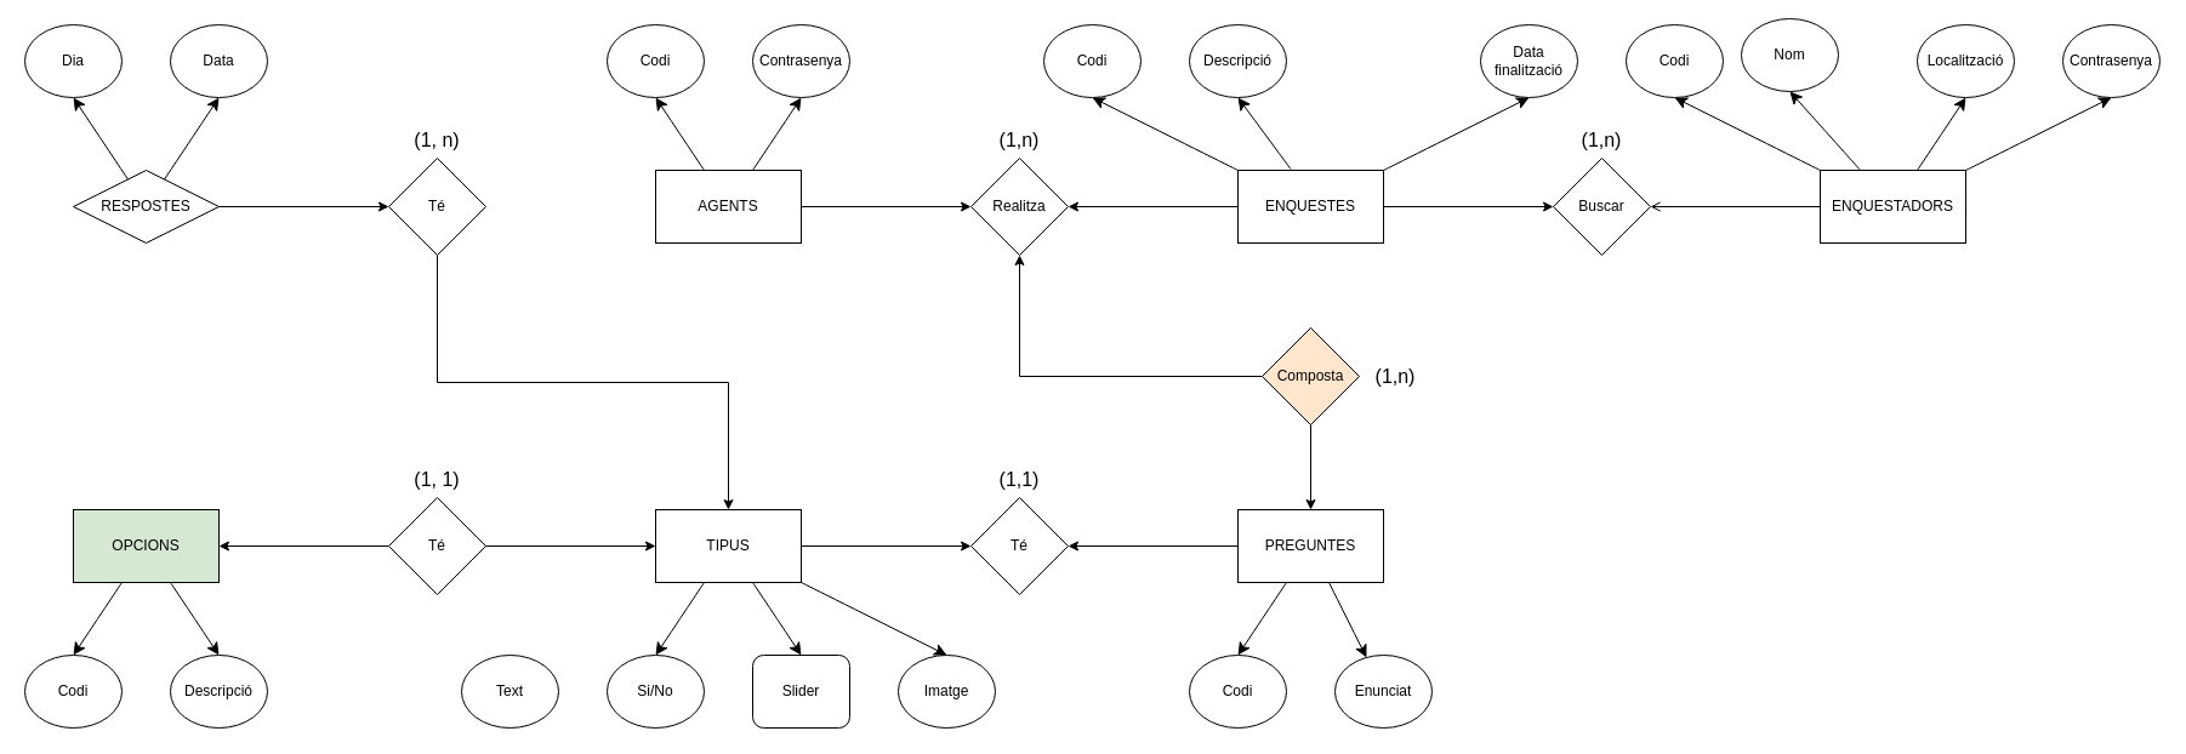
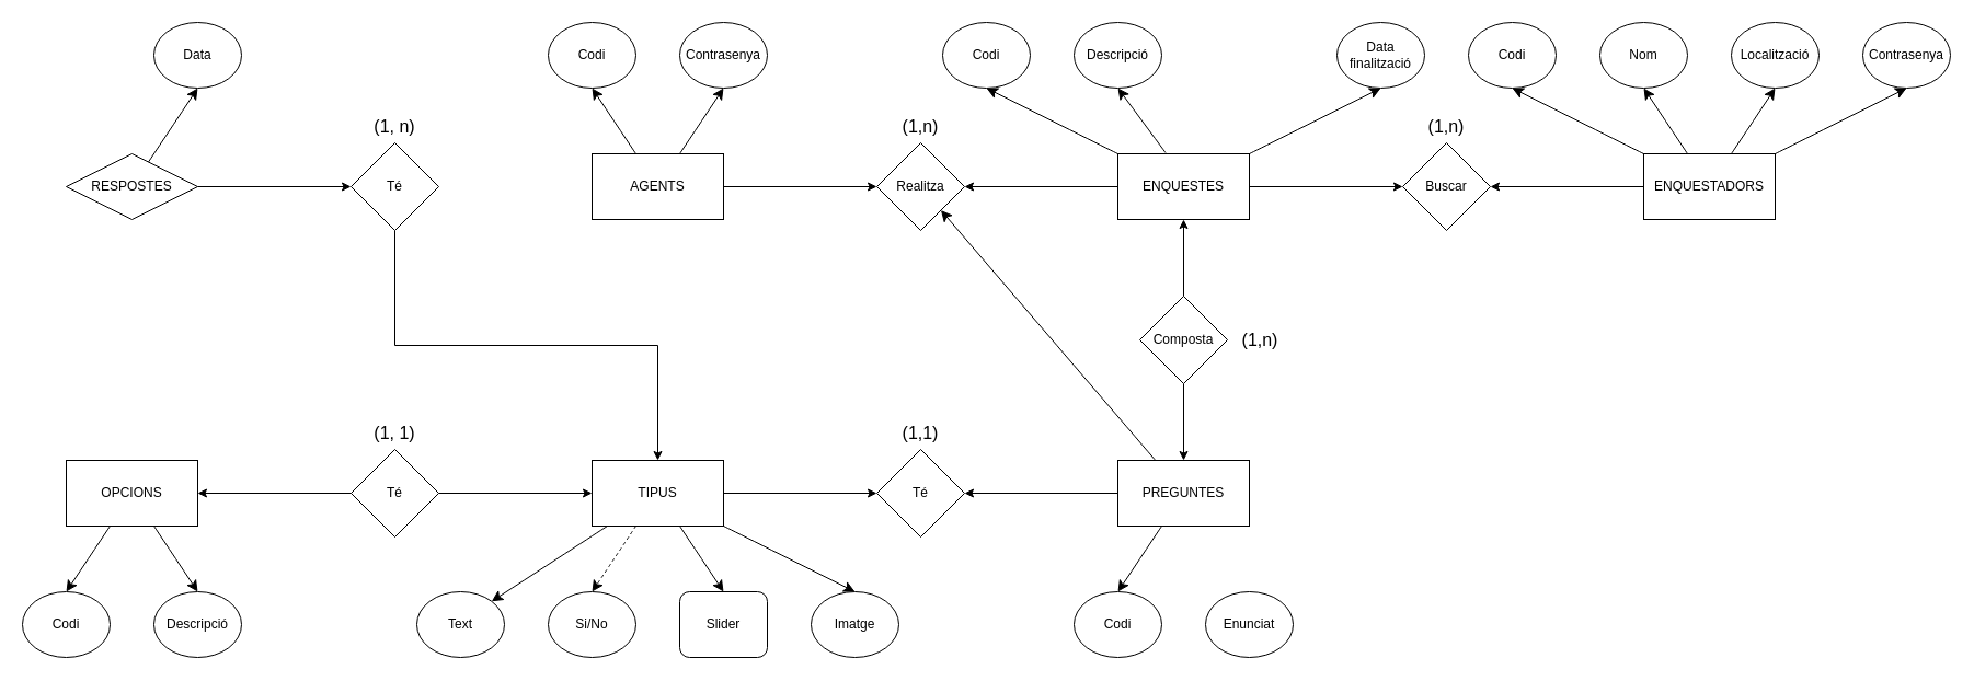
  <mxCell id="0" />
  <mxCell id="1" parent="0" />
  <mxCell id="2" style="edgeStyle=orthogonalEdgeStyle;rounded=0;orthogonalLoop=1;jettySize=auto;html=1;entryX=1;entryY=0.5;entryDx=0;entryDy=0;" edge="1" parent="1" source="7" target="31"><mxGeometry relative="1" as="geometry" /></mxCell>
  <mxCell id="3" style="edgeStyle=orthogonalEdgeStyle;rounded=0;orthogonalLoop=1;jettySize=auto;html=1;entryX=0;entryY=0.5;entryDx=0;entryDy=0;" edge="1" parent="1" source="7" target="30"><mxGeometry relative="1" as="geometry" /></mxCell>
  <mxCell id="4" style="edgeStyle=none;curved=1;rounded=0;orthogonalLoop=1;jettySize=auto;html=1;entryX=0.5;entryY=1;entryDx=0;entryDy=0;fontSize=12;startSize=8;endSize=8;exitX=0.363;exitY=-0.016;exitDx=0;exitDy=0;exitPerimeter=0;" edge="1" parent="1" source="7" target="9"><mxGeometry relative="1" as="geometry" /></mxCell>
  <mxCell id="5" style="edgeStyle=none;curved=1;rounded=0;orthogonalLoop=1;jettySize=auto;html=1;entryX=0.5;entryY=1;entryDx=0;entryDy=0;fontSize=12;startSize=8;endSize=8;" edge="1" parent="1" source="7" target="8"><mxGeometry relative="1" as="geometry" /></mxCell>
  <mxCell id="6" style="edgeStyle=none;curved=1;rounded=0;orthogonalLoop=1;jettySize=auto;html=1;fontSize=12;startSize=8;endSize=8;entryX=0.5;entryY=1;entryDx=0;entryDy=0;" edge="1" parent="1" source="7" target="10"><mxGeometry relative="1" as="geometry"><mxPoint x="1220" y="50" as="targetPoint" /></mxGeometry></mxCell>
  <mxCell id="7" value="ENQUESTES" style="rounded=0;whiteSpace=wrap;html=1;" vertex="1" parent="1"><mxGeometry x="1020" y="140" width="120" height="60" as="geometry" /></mxCell>
  <mxCell id="8" value="Codi" style="ellipse;whiteSpace=wrap;html=1;" vertex="1" parent="1"><mxGeometry x="860" y="20" width="80" height="60" as="geometry" /></mxCell>
  <mxCell id="9" value="Descripció" style="ellipse;whiteSpace=wrap;html=1;" vertex="1" parent="1"><mxGeometry x="980" y="20" width="80" height="60" as="geometry" /></mxCell>
  <mxCell id="10" value="Data&lt;br&gt;finalització" style="ellipse;whiteSpace=wrap;html=1;" vertex="1" parent="1"><mxGeometry x="1220" y="20" width="80" height="60" as="geometry" /></mxCell>
  <mxCell id="11" style="edgeStyle=orthogonalEdgeStyle;rounded=0;orthogonalLoop=1;jettySize=auto;html=1;entryX=1;entryY=0.5;entryDx=0;entryDy=0;" edge="1" parent="1" source="14" target="48"><mxGeometry relative="1" as="geometry" /></mxCell>
- <mxCell id="12" style="edgeStyle=none;curved=1;rounded=0;orthogonalLoop=1;jettySize=auto;html=1;fontSize=12;startSize=8;endSize=8;" edge="1" parent="1" source="14" target="15"><mxGeometry relative="1" as="geometry" /></mxCell>
+ <mxCell id="12" style="edgeStyle=none;curved=1;rounded=0;orthogonalLoop=1;jettySize=auto;html=1;fontSize=12;startSize=8;endSize=8;" edge="1" parent="1" source="14" target="31"><mxGeometry relative="1" as="geometry" /></mxCell>
  <mxCell id="13" style="edgeStyle=none;curved=1;rounded=0;orthogonalLoop=1;jettySize=auto;html=1;entryX=0.5;entryY=0;entryDx=0;entryDy=0;fontSize=12;startSize=8;endSize=8;" edge="1" parent="1" source="14" target="16"><mxGeometry relative="1" as="geometry" /></mxCell>
  <mxCell id="14" value="PREGUNTES" style="rounded=0;whiteSpace=wrap;html=1;" vertex="1" parent="1"><mxGeometry x="1020" y="420" width="120" height="60" as="geometry" /></mxCell>
  <mxCell id="15" value="Enunciat" style="ellipse;whiteSpace=wrap;html=1;" vertex="1" parent="1"><mxGeometry x="1100" y="540" width="80" height="60" as="geometry" /></mxCell>
  <mxCell id="16" value="Codi" style="ellipse;whiteSpace=wrap;html=1;" vertex="1" parent="1"><mxGeometry x="980" y="540" width="80" height="60" as="geometry" /></mxCell>
- <mxCell id="17" style="edgeStyle=orthogonalEdgeStyle;rounded=0;orthogonalLoop=1;jettySize=auto;html=1;" edge="1" parent="1" source="19" target="31"><mxGeometry relative="1" as="geometry" /></mxCell>
+ <mxCell id="17" style="edgeStyle=orthogonalEdgeStyle;rounded=0;orthogonalLoop=1;jettySize=auto;html=1;entryX=0.5;entryY=1;entryDx=0;entryDy=0;" edge="1" parent="1" source="19" target="7"><mxGeometry relative="1" as="geometry" /></mxCell>
  <mxCell id="18" style="edgeStyle=orthogonalEdgeStyle;rounded=0;orthogonalLoop=1;jettySize=auto;html=1;" edge="1" parent="1" source="19" target="14"><mxGeometry relative="1" as="geometry" /></mxCell>
- <mxCell id="19" value="Composta" style="rhombus;whiteSpace=wrap;html=1;fillColor=#ffe6cc;" vertex="1" parent="1"><mxGeometry x="1040" y="270" width="80" height="80" as="geometry" /></mxCell>
- <mxCell id="20" style="edgeStyle=orthogonalEdgeStyle;rounded=0;orthogonalLoop=1;jettySize=auto;html=1;entryX=1;entryY=0.5;entryDx=0;entryDy=0;endArrow=open;" edge="1" parent="1" source="25" target="30"><mxGeometry relative="1" as="geometry" /></mxCell>
+ <mxCell id="19" value="Composta" style="rhombus;whiteSpace=wrap;html=1;" vertex="1" parent="1"><mxGeometry x="1040" y="270" width="80" height="80" as="geometry" /></mxCell>
+ <mxCell id="20" style="edgeStyle=orthogonalEdgeStyle;rounded=0;orthogonalLoop=1;jettySize=auto;html=1;entryX=1;entryY=0.5;entryDx=0;entryDy=0;" edge="1" parent="1" source="25" target="30"><mxGeometry relative="1" as="geometry" /></mxCell>
  <mxCell id="21" style="edgeStyle=none;curved=1;rounded=0;orthogonalLoop=1;jettySize=auto;html=1;entryX=0.5;entryY=1;entryDx=0;entryDy=0;fontSize=12;startSize=8;endSize=8;" edge="1" parent="1" source="25" target="27"><mxGeometry relative="1" as="geometry" /></mxCell>
  <mxCell id="22" style="edgeStyle=none;curved=1;rounded=0;orthogonalLoop=1;jettySize=auto;html=1;entryX=0.5;entryY=1;entryDx=0;entryDy=0;fontSize=12;startSize=8;endSize=8;" edge="1" parent="1" source="25" target="26"><mxGeometry relative="1" as="geometry" /></mxCell>
  <mxCell id="23" style="edgeStyle=none;curved=1;rounded=0;orthogonalLoop=1;jettySize=auto;html=1;entryX=0.5;entryY=1;entryDx=0;entryDy=0;fontSize=12;startSize=8;endSize=8;" edge="1" parent="1" source="25" target="28"><mxGeometry relative="1" as="geometry" /></mxCell>
  <mxCell id="24" style="edgeStyle=none;curved=1;rounded=0;orthogonalLoop=1;jettySize=auto;html=1;entryX=0.5;entryY=1;entryDx=0;entryDy=0;fontSize=12;startSize=8;endSize=8;" edge="1" parent="1" source="25" target="29"><mxGeometry relative="1" as="geometry" /></mxCell>
  <mxCell id="25" value="ENQUESTADORS" style="rounded=0;whiteSpace=wrap;html=1;" vertex="1" parent="1"><mxGeometry x="1500" y="140" width="120" height="60" as="geometry" /></mxCell>
  <mxCell id="26" value="Codi" style="ellipse;whiteSpace=wrap;html=1;" vertex="1" parent="1"><mxGeometry x="1340" y="20" width="80" height="60" as="geometry" /></mxCell>
- <mxCell id="27" value="Nom" style="ellipse;whiteSpace=wrap;html=1;" vertex="1" parent="1"><mxGeometry x="1435" y="15" width="80" height="60" as="geometry" /></mxCell>
+ <mxCell id="27" value="Nom" style="ellipse;whiteSpace=wrap;html=1;" vertex="1" parent="1"><mxGeometry x="1460" y="20" width="80" height="60" as="geometry" /></mxCell>
  <mxCell id="28" value="Localització" style="ellipse;whiteSpace=wrap;html=1;" vertex="1" parent="1"><mxGeometry x="1580" y="20" width="80" height="60" as="geometry" /></mxCell>
  <mxCell id="29" value="Contrasenya" style="ellipse;whiteSpace=wrap;html=1;" vertex="1" parent="1"><mxGeometry x="1700" y="20" width="80" height="60" as="geometry" /></mxCell>
  <mxCell id="30" value="Buscar" style="rhombus;whiteSpace=wrap;html=1;" vertex="1" parent="1"><mxGeometry x="1280" y="130" width="80" height="80" as="geometry" /></mxCell>
  <mxCell id="31" value="Realitza" style="rhombus;whiteSpace=wrap;html=1;" vertex="1" parent="1"><mxGeometry x="800" y="130" width="80" height="80" as="geometry" /></mxCell>
  <mxCell id="32" style="edgeStyle=orthogonalEdgeStyle;rounded=0;orthogonalLoop=1;jettySize=auto;html=1;entryX=0;entryY=0.5;entryDx=0;entryDy=0;" edge="1" parent="1" source="35" target="31"><mxGeometry relative="1" as="geometry" /></mxCell>
  <mxCell id="33" style="edgeStyle=none;curved=1;rounded=0;orthogonalLoop=1;jettySize=auto;html=1;entryX=0.5;entryY=1;entryDx=0;entryDy=0;fontSize=12;startSize=8;endSize=8;" edge="1" parent="1" source="35" target="36"><mxGeometry relative="1" as="geometry" /></mxCell>
  <mxCell id="34" style="edgeStyle=none;curved=1;rounded=0;orthogonalLoop=1;jettySize=auto;html=1;entryX=0.5;entryY=1;entryDx=0;entryDy=0;fontSize=12;startSize=8;endSize=8;" edge="1" parent="1" source="35" target="37"><mxGeometry relative="1" as="geometry" /></mxCell>
  <mxCell id="35" value="AGENTS" style="rounded=0;whiteSpace=wrap;html=1;" vertex="1" parent="1"><mxGeometry x="540" y="140" width="120" height="60" as="geometry" /></mxCell>
  <mxCell id="36" value="Codi" style="ellipse;whiteSpace=wrap;html=1;" vertex="1" parent="1"><mxGeometry x="500" y="20" width="80" height="60" as="geometry" /></mxCell>
  <mxCell id="37" value="Contrasenya" style="ellipse;whiteSpace=wrap;html=1;" vertex="1" parent="1"><mxGeometry x="620" y="20" width="80" height="60" as="geometry" /></mxCell>
  <mxCell id="38" style="edgeStyle=orthogonalEdgeStyle;rounded=0;orthogonalLoop=1;jettySize=auto;html=1;entryX=0;entryY=0.5;entryDx=0;entryDy=0;" edge="1" parent="1" source="43" target="48"><mxGeometry relative="1" as="geometry" /></mxCell>
  <mxCell id="39" style="edgeStyle=none;curved=1;rounded=0;orthogonalLoop=1;jettySize=auto;html=1;entryX=0.5;entryY=0;entryDx=0;entryDy=0;fontSize=12;startSize=8;endSize=8;" edge="1" parent="1" source="43" target="44"><mxGeometry relative="1" as="geometry" /></mxCell>
- <mxCell id="40" style="edgeStyle=none;curved=1;rounded=0;orthogonalLoop=1;jettySize=auto;html=1;entryX=0.5;entryY=0;entryDx=0;entryDy=0;fontSize=12;startSize=8;endSize=8;" edge="1" parent="1" source="43" target="46"><mxGeometry relative="1" as="geometry" /></mxCell>
+ <mxCell id="40" style="edgeStyle=none;curved=1;rounded=0;orthogonalLoop=1;jettySize=auto;html=1;entryX=0.5;entryY=0;entryDx=0;entryDy=0;fontSize=12;startSize=8;endSize=8;dashed=1;" edge="1" parent="1" source="43" target="46"><mxGeometry relative="1" as="geometry" /></mxCell>
+ <mxCell id="41" style="edgeStyle=none;curved=1;rounded=0;orthogonalLoop=1;jettySize=auto;html=1;entryX=1;entryY=0;entryDx=0;entryDy=0;fontSize=12;startSize=8;endSize=8;" edge="1" parent="1" source="43" target="47"><mxGeometry relative="1" as="geometry" /></mxCell>
  <mxCell id="42" style="edgeStyle=none;curved=1;rounded=0;orthogonalLoop=1;jettySize=auto;html=1;entryX=0.5;entryY=0;entryDx=0;entryDy=0;fontSize=12;startSize=8;endSize=8;" edge="1" parent="1" source="43" target="45"><mxGeometry relative="1" as="geometry" /></mxCell>
  <mxCell id="43" value="TIPUS" style="rounded=0;whiteSpace=wrap;html=1;" vertex="1" parent="1"><mxGeometry x="540" y="420" width="120" height="60" as="geometry" /></mxCell>
  <mxCell id="44" value="Slider" style="whiteSpace=wrap;html=1;rounded=1;" vertex="1" parent="1"><mxGeometry x="620" y="540" width="80" height="60" as="geometry" /></mxCell>
  <mxCell id="45" value="Imatge" style="ellipse;whiteSpace=wrap;html=1;" vertex="1" parent="1"><mxGeometry x="740" y="540" width="80" height="60" as="geometry" /></mxCell>
  <mxCell id="46" value="Si/No" style="ellipse;whiteSpace=wrap;html=1;" vertex="1" parent="1"><mxGeometry x="500" y="540" width="80" height="60" as="geometry" /></mxCell>
  <mxCell id="47" value="Text" style="ellipse;whiteSpace=wrap;html=1;" vertex="1" parent="1"><mxGeometry x="380" y="540" width="80" height="60" as="geometry" /></mxCell>
  <mxCell id="48" value="Té" style="rhombus;whiteSpace=wrap;html=1;" vertex="1" parent="1"><mxGeometry x="800" y="410" width="80" height="80" as="geometry" /></mxCell>
  <mxCell id="49" style="edgeStyle=orthogonalEdgeStyle;rounded=0;orthogonalLoop=1;jettySize=auto;html=1;entryX=1;entryY=0.5;entryDx=0;entryDy=0;" edge="1" parent="1" source="51" target="54"><mxGeometry relative="1" as="geometry" /></mxCell>
  <mxCell id="50" style="edgeStyle=orthogonalEdgeStyle;rounded=0;orthogonalLoop=1;jettySize=auto;html=1;entryX=0;entryY=0.5;entryDx=0;entryDy=0;" edge="1" parent="1" source="51" target="43"><mxGeometry relative="1" as="geometry" /></mxCell>
  <mxCell id="51" value="Té" style="rhombus;whiteSpace=wrap;html=1;" vertex="1" parent="1"><mxGeometry x="320" y="410" width="80" height="80" as="geometry" /></mxCell>
  <mxCell id="52" style="edgeStyle=none;curved=1;rounded=0;orthogonalLoop=1;jettySize=auto;html=1;entryX=0.5;entryY=0;entryDx=0;entryDy=0;fontSize=12;startSize=8;endSize=8;" edge="1" parent="1" source="54" target="55"><mxGeometry relative="1" as="geometry" /></mxCell>
  <mxCell id="53" style="edgeStyle=none;curved=1;rounded=0;orthogonalLoop=1;jettySize=auto;html=1;entryX=0.5;entryY=0;entryDx=0;entryDy=0;fontSize=12;startSize=8;endSize=8;" edge="1" parent="1" source="54" target="56"><mxGeometry relative="1" as="geometry" /></mxCell>
- <mxCell id="54" value="OPCIONS" style="rounded=0;whiteSpace=wrap;html=1;fillColor=#d5e8d4;" vertex="1" parent="1"><mxGeometry x="60" y="420" width="120" height="60" as="geometry" /></mxCell>
+ <mxCell id="54" value="OPCIONS" style="rounded=0;whiteSpace=wrap;html=1;" vertex="1" parent="1"><mxGeometry x="60" y="420" width="120" height="60" as="geometry" /></mxCell>
  <mxCell id="55" value="Codi" style="ellipse;whiteSpace=wrap;html=1;" vertex="1" parent="1"><mxGeometry x="20" y="540" width="80" height="60" as="geometry" /></mxCell>
  <mxCell id="56" value="Descripció" style="ellipse;whiteSpace=wrap;html=1;" vertex="1" parent="1"><mxGeometry x="140" y="540" width="80" height="60" as="geometry" /></mxCell>
  <mxCell id="57" style="edgeStyle=orthogonalEdgeStyle;rounded=0;orthogonalLoop=1;jettySize=auto;html=1;exitX=0.5;exitY=1;exitDx=0;exitDy=0;" edge="1" parent="1" source="58" target="43"><mxGeometry relative="1" as="geometry" /></mxCell>
  <mxCell id="58" value="Té" style="rhombus;whiteSpace=wrap;html=1;" vertex="1" parent="1"><mxGeometry x="320" y="130" width="80" height="80" as="geometry" /></mxCell>
  <mxCell id="59" style="edgeStyle=orthogonalEdgeStyle;rounded=0;orthogonalLoop=1;jettySize=auto;html=1;entryX=0;entryY=0.5;entryDx=0;entryDy=0;" edge="1" parent="1" source="62" target="58"><mxGeometry relative="1" as="geometry" /></mxCell>
- <mxCell id="60" style="edgeStyle=none;curved=1;rounded=0;orthogonalLoop=1;jettySize=auto;html=1;entryX=0.5;entryY=1;entryDx=0;entryDy=0;fontSize=12;startSize=8;endSize=8;" edge="1" parent="1" source="62" target="63"><mxGeometry relative="1" as="geometry" /></mxCell>
  <mxCell id="61" style="edgeStyle=none;curved=1;rounded=0;orthogonalLoop=1;jettySize=auto;html=1;entryX=0.5;entryY=1;entryDx=0;entryDy=0;fontSize=12;startSize=8;endSize=8;" edge="1" parent="1" source="62" target="64"><mxGeometry relative="1" as="geometry" /></mxCell>
  <mxCell id="62" value="RESPOSTES" style="rhombus;whiteSpace=wrap;html=1;" vertex="1" parent="1"><mxGeometry x="60" y="140" width="120" height="60" as="geometry" /></mxCell>
- <mxCell id="63" value="Dia" style="ellipse;whiteSpace=wrap;html=1;" vertex="1" parent="1"><mxGeometry x="20" y="20" width="80" height="60" as="geometry" /></mxCell>
  <mxCell id="64" value="Data" style="ellipse;whiteSpace=wrap;html=1;" vertex="1" parent="1"><mxGeometry x="140" y="20" width="80" height="60" as="geometry" /></mxCell>
  <mxCell id="65" value="(1,n)" style="text;html=1;strokeColor=none;fillColor=none;align=center;verticalAlign=middle;whiteSpace=wrap;rounded=0;fontSize=16;" vertex="1" parent="1"><mxGeometry x="1120" y="295" width="60" height="30" as="geometry" /></mxCell>
  <mxCell id="66" value="(1,n)" style="text;html=1;strokeColor=none;fillColor=none;align=center;verticalAlign=middle;whiteSpace=wrap;rounded=0;fontSize=16;" vertex="1" parent="1"><mxGeometry x="1290" y="100" width="60" height="30" as="geometry" /></mxCell>
  <mxCell id="67" value="(1,1)" style="text;html=1;strokeColor=none;fillColor=none;align=center;verticalAlign=middle;whiteSpace=wrap;rounded=0;fontSize=16;" vertex="1" parent="1"><mxGeometry x="810" y="380" width="60" height="30" as="geometry" /></mxCell>
  <mxCell id="68" value="(1, 1)" style="text;html=1;strokeColor=none;fillColor=none;align=center;verticalAlign=middle;whiteSpace=wrap;rounded=0;fontSize=16;" vertex="1" parent="1"><mxGeometry x="330" y="380" width="60" height="30" as="geometry" /></mxCell>
  <mxCell id="69" value="(1, n)" style="text;html=1;strokeColor=none;fillColor=none;align=center;verticalAlign=middle;whiteSpace=wrap;rounded=0;fontSize=16;" vertex="1" parent="1"><mxGeometry x="330" y="100" width="60" height="30" as="geometry" /></mxCell>
  <mxCell id="70" value="(1,n)" style="text;html=1;strokeColor=none;fillColor=none;align=center;verticalAlign=middle;whiteSpace=wrap;rounded=0;fontSize=16;" vertex="1" parent="1"><mxGeometry x="810" y="100" width="60" height="30" as="geometry" /></mxCell>
